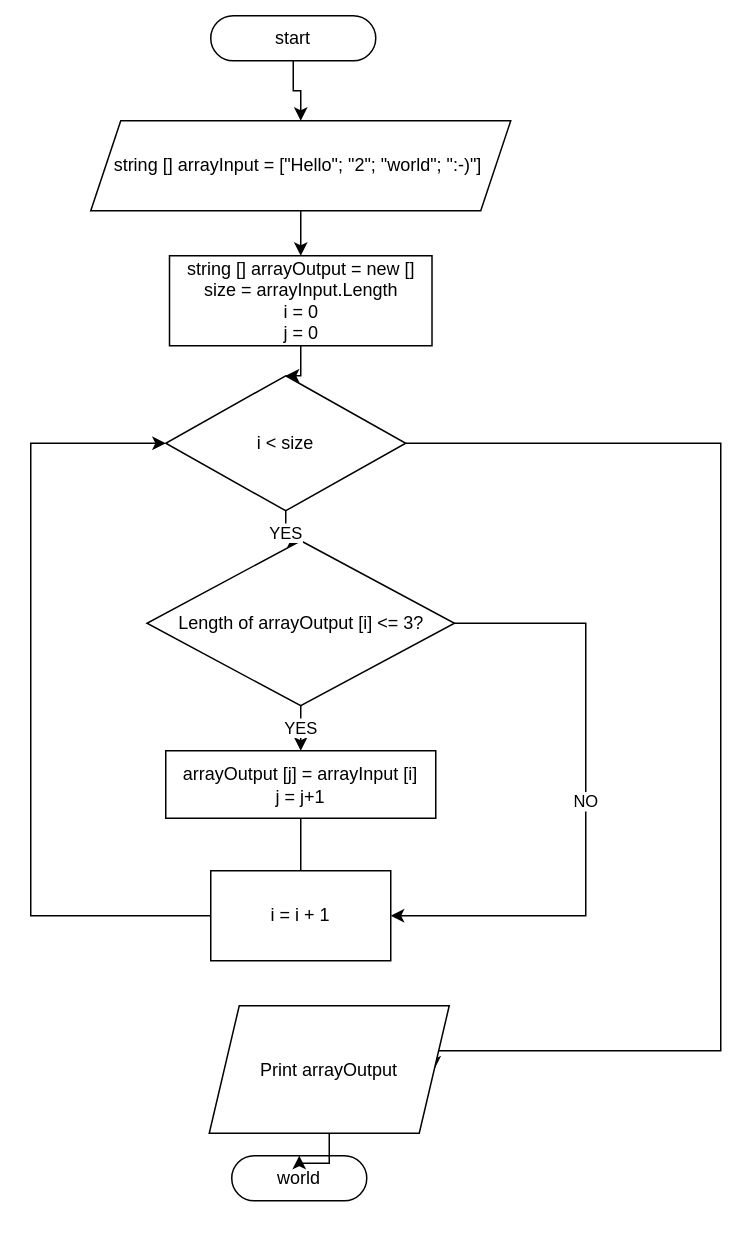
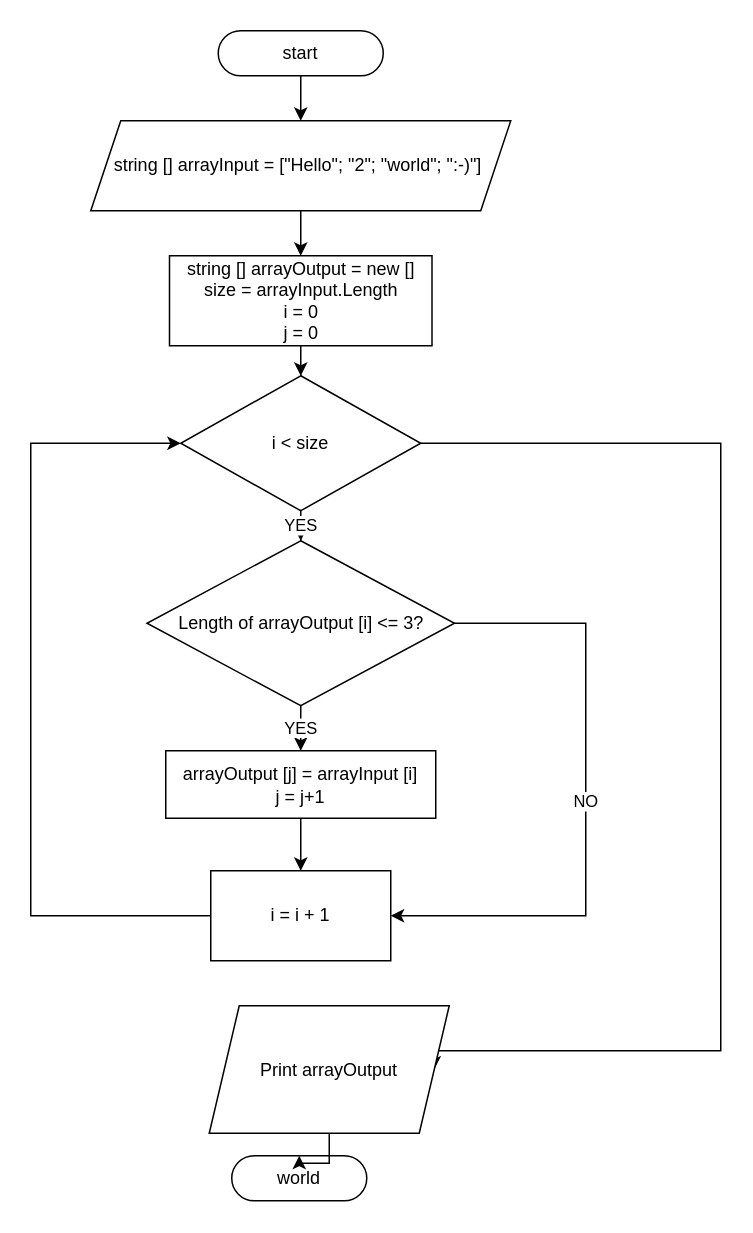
  <mxCell id="0" />
  <mxCell id="1" parent="0" />
  <mxCell id="2" style="edgeStyle=orthogonalEdgeStyle;rounded=0;orthogonalLoop=1;jettySize=auto;html=1;" edge="1" parent="1" source="3" target="6"><mxGeometry relative="1" as="geometry" /></mxCell>
- <mxCell id="3" value="start" style="rounded=1;whiteSpace=wrap;html=1;arcSize=50;" vertex="1" parent="1"><mxGeometry x="140" y="10" width="110" height="30" as="geometry" /></mxCell>
+ <mxCell id="3" value="start" style="rounded=1;whiteSpace=wrap;html=1;arcSize=50;" vertex="1" parent="1"><mxGeometry x="145" y="20" width="110" height="30" as="geometry" /></mxCell>
  <mxCell id="4" value="world" style="rounded=1;whiteSpace=wrap;html=1;arcSize=50;" vertex="1" parent="1"><mxGeometry x="154" y="770" width="90" height="30" as="geometry" /></mxCell>
  <mxCell id="5" style="edgeStyle=orthogonalEdgeStyle;rounded=0;orthogonalLoop=1;jettySize=auto;html=1;" edge="1" parent="1" source="6" target="8"><mxGeometry relative="1" as="geometry" /></mxCell>
  <mxCell id="6" value="string [] arrayInput = [&quot;Hello&quot;; &quot;2&quot;; &quot;world&quot;; &quot;:-)&quot;]&amp;nbsp;" style="shape=parallelogram;perimeter=parallelogramPerimeter;whiteSpace=wrap;html=1;fixedSize=1;" vertex="1" parent="1"><mxGeometry x="60" y="80" width="280" height="60" as="geometry" /></mxCell>
  <mxCell id="7" style="edgeStyle=orthogonalEdgeStyle;rounded=0;orthogonalLoop=1;jettySize=auto;html=1;entryX=0.5;entryY=0;entryDx=0;entryDy=0;" edge="1" parent="1" source="8" target="18"><mxGeometry relative="1" as="geometry" /></mxCell>
  <mxCell id="8" value="string [] arrayOutput = new []&lt;br&gt;size = arrayInput.Length&lt;br&gt;i = 0&lt;br&gt;j = 0" style="rounded=0;whiteSpace=wrap;html=1;" vertex="1" parent="1"><mxGeometry x="112.5" y="170" width="175" height="60" as="geometry" /></mxCell>
  <mxCell id="9" value="YES" style="edgeStyle=orthogonalEdgeStyle;rounded=0;orthogonalLoop=1;jettySize=auto;html=1;" edge="1" parent="1" source="11" target="15"><mxGeometry relative="1" as="geometry" /></mxCell>
  <mxCell id="10" value="NO" style="edgeStyle=orthogonalEdgeStyle;rounded=0;orthogonalLoop=1;jettySize=auto;html=1;entryX=1;entryY=0.5;entryDx=0;entryDy=0;" edge="1" parent="1" source="11" target="13"><mxGeometry relative="1" as="geometry"><Array as="points"><mxPoint x="390" y="415" /><mxPoint x="390" y="610" /></Array></mxGeometry></mxCell>
  <mxCell id="11" value="Length of arrayOutput [i] &amp;lt;= 3?" style="rhombus;whiteSpace=wrap;html=1;" vertex="1" parent="1"><mxGeometry x="97.5" y="360" width="205" height="110" as="geometry" /></mxCell>
  <mxCell id="12" style="edgeStyle=orthogonalEdgeStyle;rounded=0;orthogonalLoop=1;jettySize=auto;html=1;entryX=0;entryY=0.5;entryDx=0;entryDy=0;exitX=0;exitY=0.5;exitDx=0;exitDy=0;" edge="1" parent="1" source="13" target="18"><mxGeometry relative="1" as="geometry"><mxPoint x="-40" y="490" as="targetPoint" /><Array as="points"><mxPoint x="20" y="610" /><mxPoint x="20" y="295" /></Array></mxGeometry></mxCell>
  <mxCell id="13" value="i = i + 1" style="rounded=0;whiteSpace=wrap;html=1;" vertex="1" parent="1"><mxGeometry x="140" y="580" width="120" height="60" as="geometry" /></mxCell>
- <mxCell id="14" style="edgeStyle=orthogonalEdgeStyle;rounded=0;orthogonalLoop=1;jettySize=auto;html=1;entryX=0.5;entryY=0;entryDx=0;entryDy=0;endArrow=none;" edge="1" parent="1" source="15" target="13"><mxGeometry relative="1" as="geometry" /></mxCell>
+ <mxCell id="14" style="edgeStyle=orthogonalEdgeStyle;rounded=0;orthogonalLoop=1;jettySize=auto;html=1;entryX=0.5;entryY=0;entryDx=0;entryDy=0;" edge="1" parent="1" source="15" target="13"><mxGeometry relative="1" as="geometry" /></mxCell>
  <mxCell id="15" value="arrayOutput [j] = arrayInput [i]&lt;br&gt;j = j+1" style="rounded=0;whiteSpace=wrap;html=1;" vertex="1" parent="1"><mxGeometry x="110" y="500" width="180" height="45" as="geometry" /></mxCell>
  <mxCell id="16" value="YES" style="edgeStyle=orthogonalEdgeStyle;rounded=0;orthogonalLoop=1;jettySize=auto;html=1;" edge="1" parent="1" source="18" target="11"><mxGeometry relative="1" as="geometry" /></mxCell>
  <mxCell id="17" style="edgeStyle=orthogonalEdgeStyle;rounded=0;orthogonalLoop=1;jettySize=auto;html=1;entryX=1;entryY=0.5;entryDx=0;entryDy=0;" edge="1" parent="1" source="18" target="20"><mxGeometry relative="1" as="geometry"><Array as="points"><mxPoint x="480" y="295" /><mxPoint x="480" y="700" /></Array></mxGeometry></mxCell>
- <mxCell id="18" value="i &amp;lt; size" style="rhombus;whiteSpace=wrap;html=1;" vertex="1" parent="1"><mxGeometry x="110" y="250" width="160" height="90" as="geometry" /></mxCell>
+ <mxCell id="18" value="i &amp;lt; size" style="rhombus;whiteSpace=wrap;html=1;" vertex="1" parent="1"><mxGeometry x="120" y="250" width="160" height="90" as="geometry" /></mxCell>
  <mxCell id="19" style="edgeStyle=orthogonalEdgeStyle;rounded=0;orthogonalLoop=1;jettySize=auto;html=1;entryX=0.5;entryY=0;entryDx=0;entryDy=0;" edge="1" parent="1" source="20" target="4"><mxGeometry relative="1" as="geometry" /></mxCell>
  <mxCell id="20" value="Print arrayOutput" style="shape=parallelogram;perimeter=parallelogramPerimeter;whiteSpace=wrap;html=1;fixedSize=1;" vertex="1" parent="1"><mxGeometry x="139" y="670" width="160" height="85" as="geometry" /></mxCell>
